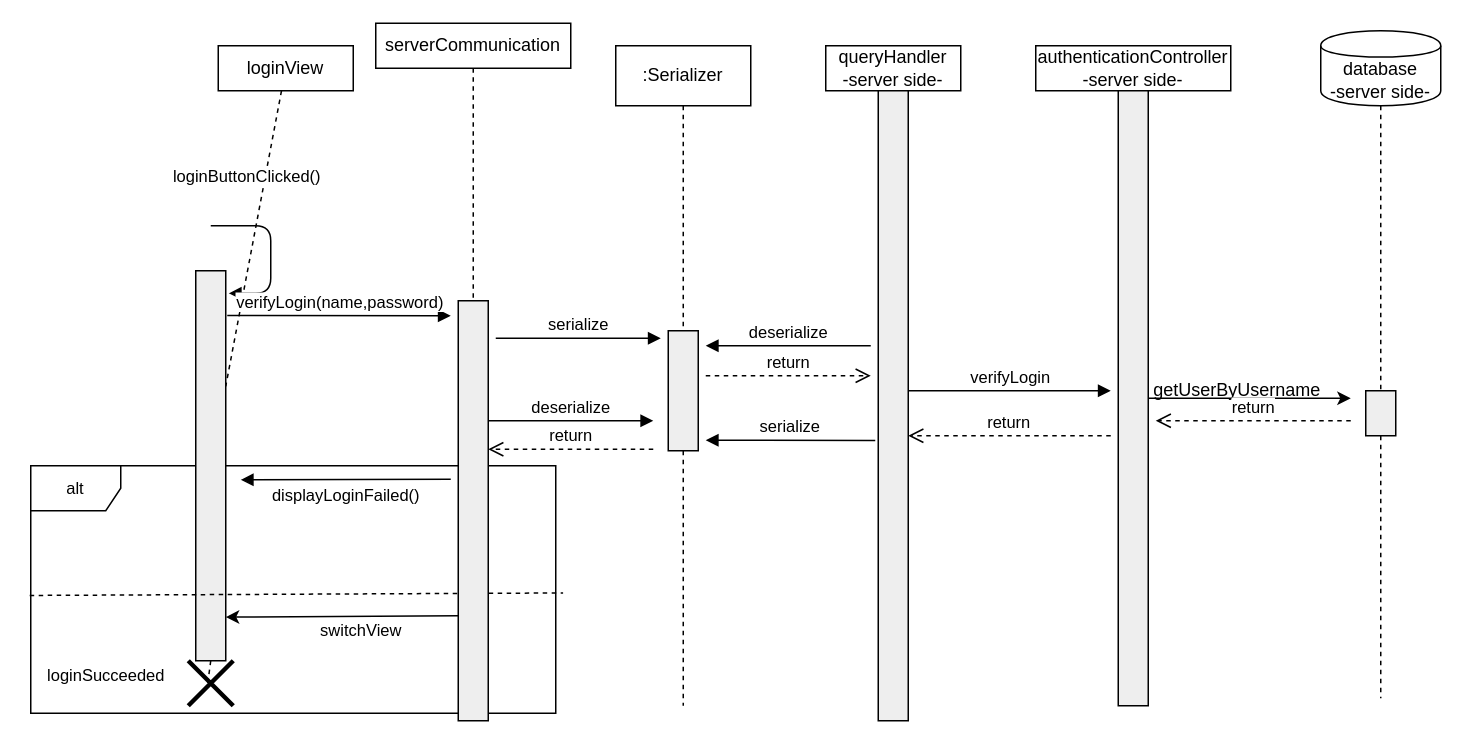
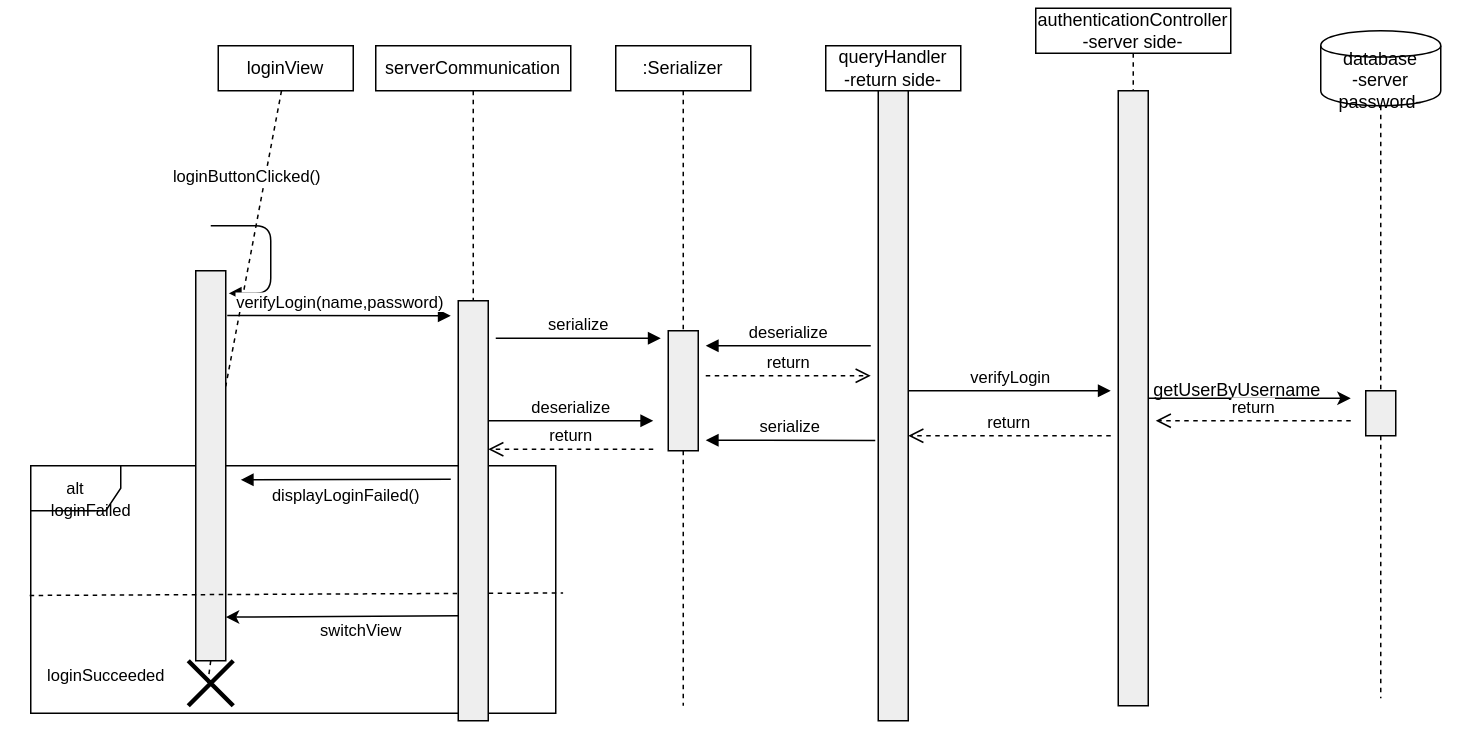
  <mxCell id="0" />
  <mxCell id="1" parent="0" />
  <mxCell id="2" value="alt" style="shape=umlFrame;whiteSpace=wrap;html=1;fontSize=11;" parent="1" vertex="1"><mxGeometry x="20" y="310" width="350" height="165" as="geometry" /></mxCell>
- <mxCell id="3" value=":Serializer" style="shape=rect;html=1;whiteSpace=wrap;align=center;" parent="1" vertex="1"><mxGeometry x="410" y="30" width="90" height="40" as="geometry" /></mxCell>
+ <mxCell id="3" value=":Serializer" style="shape=rect;html=1;whiteSpace=wrap;align=center;" parent="1" vertex="1"><mxGeometry x="410" y="30" width="90" height="30" as="geometry" /></mxCell>
  <mxCell id="4" value="" style="edgeStyle=none;html=1;dashed=1;endArrow=none;align=center;verticalAlign=bottom;exitX=0.5;exitY=1;" parent="1" source="8" edge="1"><mxGeometry x="1" relative="1" as="geometry"><mxPoint x="455" y="470" as="targetPoint" /></mxGeometry></mxCell>
  <mxCell id="5" value="loginView" style="shape=rect;html=1;whiteSpace=wrap;align=center;" parent="1" vertex="1"><mxGeometry x="145" y="30" width="90" height="30" as="geometry" /></mxCell>
  <mxCell id="6" value="" style="edgeStyle=none;html=1;dashed=1;endArrow=none;" parent="1" source="5" target="7" edge="1"><mxGeometry relative="1" as="geometry" /></mxCell>
  <mxCell id="7" value="" style="shape=rect;html=1;fillColor=#eeeeee;" parent="1" vertex="1"><mxGeometry x="130" y="180" width="20" height="260" as="geometry" /></mxCell>
  <mxCell id="8" value="" style="shape=rect;html=1;fillColor=#eeeeee;" parent="1" vertex="1"><mxGeometry x="445" y="220" width="20" height="80" as="geometry" /></mxCell>
  <mxCell id="9" value="" style="edgeStyle=none;html=1;dashed=1;endArrow=none;align=center;verticalAlign=bottom;exitX=0.5;exitY=1;" parent="1" source="3" target="8" edge="1"><mxGeometry x="1" relative="1" as="geometry"><mxPoint x="455" y="420" as="targetPoint" /><mxPoint x="455" y="60" as="sourcePoint" /></mxGeometry></mxCell>
  <mxCell id="10" value="loginButtonClicked()" style="html=1;verticalAlign=bottom;endArrow=block;entryX=1.1;entryY=0.058;entryDx=0;entryDy=0;entryPerimeter=0;" parent="1" target="7" edge="1"><mxGeometry x="-0.508" y="14" width="80" relative="1" as="geometry"><mxPoint x="140" y="150" as="sourcePoint" /><mxPoint x="149" y="239" as="targetPoint" /><Array as="points"><mxPoint x="180" y="150" /><mxPoint x="180" y="195" /></Array><mxPoint x="-4" y="-10" as="offset" /></mxGeometry></mxCell>
+ <mxCell id="11" value="loginFailed&lt;br&gt;" style="text;html=1;align=center;verticalAlign=middle;resizable=0;points=[];autosize=1;fontSize=11;" parent="1" vertex="1"><mxGeometry x="25" y="330" width="70" height="20" as="geometry" /></mxCell>
  <mxCell id="12" value="" style="endArrow=none;dashed=1;html=1;fontSize=11;exitX=-0.002;exitY=0.524;exitDx=0;exitDy=0;exitPerimeter=0;entryX=1.014;entryY=0.514;entryDx=0;entryDy=0;entryPerimeter=0;" parent="1" source="2" target="2" edge="1"><mxGeometry width="50" height="50" relative="1" as="geometry"><mxPoint x="380" y="260" as="sourcePoint" /><mxPoint x="407" y="380" as="targetPoint" /></mxGeometry></mxCell>
  <mxCell id="13" value="loginSucceeded" style="text;html=1;align=center;verticalAlign=middle;resizable=0;points=[];autosize=1;fontSize=11;" parent="1" vertex="1"><mxGeometry x="25" y="440" width="90" height="20" as="geometry" /></mxCell>
- <mxCell id="14" value="authenticationController&lt;br&gt;-server side-" style="shape=rect;html=1;whiteSpace=wrap;align=center;" parent="1" vertex="1"><mxGeometry x="690" y="30" width="130" height="30" as="geometry" /></mxCell>
+ <mxCell id="14" value="authenticationController&lt;br&gt;-server side-" style="shape=rect;html=1;whiteSpace=wrap;align=center;" parent="1" vertex="1"><mxGeometry x="690" y="5" width="130" height="30" as="geometry" /></mxCell>
  <mxCell id="15" value="" style="edgeStyle=none;html=1;dashed=1;endArrow=none;align=center;verticalAlign=bottom;exitX=0.5;exitY=1;" parent="1" source="16" edge="1"><mxGeometry x="1" relative="1" as="geometry"><mxPoint x="755" y="470" as="targetPoint" /></mxGeometry></mxCell>
  <mxCell id="16" value="" style="shape=rect;html=1;fillColor=#eeeeee;" parent="1" vertex="1"><mxGeometry x="745" y="60" width="20" height="410" as="geometry" /></mxCell>
  <mxCell id="17" value="" style="edgeStyle=none;html=1;dashed=1;endArrow=none;align=center;verticalAlign=bottom;exitX=0.5;exitY=1;" parent="1" source="14" target="16" edge="1"><mxGeometry x="1" relative="1" as="geometry"><mxPoint x="755" y="420" as="targetPoint" /><mxPoint x="755" y="60" as="sourcePoint" /></mxGeometry></mxCell>
  <mxCell id="18" value="verifyLogin(name,password)" style="html=1;verticalAlign=bottom;endArrow=block;fontSize=11;exitX=1.05;exitY=0.115;exitDx=0;exitDy=0;exitPerimeter=0;" parent="1" source="7" edge="1"><mxGeometry width="80" relative="1" as="geometry"><mxPoint x="150" y="260" as="sourcePoint" /><mxPoint x="300" y="210" as="targetPoint" /></mxGeometry></mxCell>
  <mxCell id="19" value="displayLoginFailed()" style="html=1;verticalAlign=bottom;endArrow=block;fontSize=11;entryX=0.4;entryY=0.057;entryDx=0;entryDy=0;entryPerimeter=0;" parent="1" target="2" edge="1"><mxGeometry y="20" width="80" relative="1" as="geometry"><mxPoint x="300" y="319" as="sourcePoint" /><mxPoint x="160" y="300" as="targetPoint" /><Array as="points" /><mxPoint as="offset" /></mxGeometry></mxCell>
  <mxCell id="20" value="" style="shape=umlDestroy;whiteSpace=wrap;html=1;strokeWidth=3;fontSize=11;" parent="1" vertex="1"><mxGeometry x="125" y="440" width="30" height="30" as="geometry" /></mxCell>
  <mxCell id="21" value="" style="edgeStyle=none;html=1;dashed=1;endArrow=none;align=center;verticalAlign=bottom;exitX=0.5;exitY=1;" parent="1" source="7" edge="1"><mxGeometry x="1" relative="1" as="geometry"><mxPoint x="138" y="455" as="targetPoint" /><mxPoint x="140" y="430" as="sourcePoint" /></mxGeometry></mxCell>
- <mxCell id="22" value="serverCommunication" style="shape=rect;html=1;whiteSpace=wrap;align=center;" parent="1" vertex="1"><mxGeometry x="250" y="15" width="130" height="30" as="geometry" /></mxCell>
+ <mxCell id="22" value="serverCommunication" style="shape=rect;html=1;whiteSpace=wrap;align=center;" parent="1" vertex="1"><mxGeometry x="250" y="30" width="130" height="30" as="geometry" /></mxCell>
  <mxCell id="23" value="" style="edgeStyle=none;html=1;dashed=1;endArrow=none;align=center;verticalAlign=bottom;exitX=0.5;exitY=1;" parent="1" source="24" edge="1"><mxGeometry x="1" relative="1" as="geometry"><mxPoint x="315" y="470" as="targetPoint" /></mxGeometry></mxCell>
  <mxCell id="24" value="" style="shape=rect;html=1;fillColor=#eeeeee;" parent="1" vertex="1"><mxGeometry x="305" y="200" width="20" height="280" as="geometry" /></mxCell>
  <mxCell id="25" value="" style="edgeStyle=none;html=1;dashed=1;endArrow=none;align=center;verticalAlign=bottom;exitX=0.5;exitY=1;" parent="1" source="22" target="24" edge="1"><mxGeometry x="1" relative="1" as="geometry"><mxPoint x="335" y="420" as="targetPoint" /><mxPoint x="335" y="60" as="sourcePoint" /></mxGeometry></mxCell>
  <mxCell id="26" value="serialize" style="html=1;verticalAlign=bottom;endArrow=block;" parent="1" edge="1"><mxGeometry width="80" relative="1" as="geometry"><mxPoint x="330" y="225" as="sourcePoint" /><mxPoint x="440" y="225" as="targetPoint" /></mxGeometry></mxCell>
- <mxCell id="27" value="queryHandler&lt;br&gt;-server side-" style="shape=rect;html=1;whiteSpace=wrap;align=center;" parent="1" vertex="1"><mxGeometry x="550" y="30" width="90" height="30" as="geometry" /></mxCell>
+ <mxCell id="27" value="queryHandler&lt;br&gt;-return side-" style="shape=rect;html=1;whiteSpace=wrap;align=center;" parent="1" vertex="1"><mxGeometry x="550" y="30" width="90" height="30" as="geometry" /></mxCell>
  <mxCell id="28" value="" style="edgeStyle=none;html=1;dashed=1;endArrow=none;align=center;verticalAlign=bottom;exitX=0.5;exitY=1;" parent="1" source="29" edge="1"><mxGeometry x="1" relative="1" as="geometry"><mxPoint x="595" y="470" as="targetPoint" /></mxGeometry></mxCell>
  <mxCell id="29" value="" style="shape=rect;html=1;fillColor=#eeeeee;" parent="1" vertex="1"><mxGeometry x="585" y="60" width="20" height="420" as="geometry" /></mxCell>
  <mxCell id="30" value="" style="edgeStyle=none;html=1;dashed=1;endArrow=none;align=center;verticalAlign=bottom;exitX=0.5;exitY=1;" parent="1" source="27" target="29" edge="1"><mxGeometry x="1" relative="1" as="geometry"><mxPoint x="595" y="420" as="targetPoint" /><mxPoint x="595" y="60" as="sourcePoint" /></mxGeometry></mxCell>
  <mxCell id="31" value="deserialize" style="html=1;verticalAlign=bottom;endArrow=block;" parent="1" edge="1"><mxGeometry width="80" relative="1" as="geometry"><mxPoint x="580" y="230" as="sourcePoint" /><mxPoint x="470" y="230" as="targetPoint" /></mxGeometry></mxCell>
  <mxCell id="32" value="verifyLogin" style="html=1;verticalAlign=bottom;endArrow=block;" parent="1" edge="1"><mxGeometry width="80" relative="1" as="geometry"><mxPoint x="605" y="260" as="sourcePoint" /><mxPoint x="740" y="260" as="targetPoint" /></mxGeometry></mxCell>
  <mxCell id="33" value="return" style="html=1;verticalAlign=bottom;endArrow=open;dashed=1;endSize=8;" parent="1" edge="1"><mxGeometry relative="1" as="geometry"><mxPoint x="740" y="290" as="sourcePoint" /><mxPoint x="605" y="290" as="targetPoint" /></mxGeometry></mxCell>
  <mxCell id="34" value="return" style="html=1;verticalAlign=bottom;endArrow=open;dashed=1;endSize=8;" parent="1" edge="1"><mxGeometry relative="1" as="geometry"><mxPoint x="435" y="299" as="sourcePoint" /><mxPoint x="325" y="299" as="targetPoint" /></mxGeometry></mxCell>
  <mxCell id="35" value="" style="endArrow=classic;html=1;exitX=0;exitY=0.75;exitDx=0;exitDy=0;entryX=1;entryY=0.888;entryDx=0;entryDy=0;entryPerimeter=0;" parent="1" source="24" target="7" edge="1"><mxGeometry width="50" height="50" relative="1" as="geometry"><mxPoint x="380" y="290" as="sourcePoint" /><mxPoint x="430" y="240" as="targetPoint" /></mxGeometry></mxCell>
  <mxCell id="36" value="switchView" style="edgeLabel;html=1;align=center;verticalAlign=middle;resizable=0;points=[];" parent="35" vertex="1" connectable="0"><mxGeometry x="-0.277" y="5" relative="1" as="geometry"><mxPoint x="-9.03" y="4.68" as="offset" /></mxGeometry></mxCell>
- <mxCell id="37" value="database&lt;br&gt;-server side-&lt;br&gt;" style="shape=cylinder;whiteSpace=wrap;html=1;boundedLbl=1;backgroundOutline=1;" parent="1" vertex="1"><mxGeometry x="880" y="20" width="80" height="50" as="geometry" /></mxCell>
+ <mxCell id="37" value="database&lt;br&gt;-server password-&lt;br&gt;" style="shape=cylinder;whiteSpace=wrap;html=1;boundedLbl=1;backgroundOutline=1;" parent="1" vertex="1"><mxGeometry x="880" y="20" width="80" height="50" as="geometry" /></mxCell>
  <mxCell id="38" value="" style="edgeStyle=none;html=1;dashed=1;endArrow=none;align=center;verticalAlign=bottom;exitX=0.5;exitY=1;" parent="1" source="39" edge="1"><mxGeometry x="1" relative="1" as="geometry"><mxPoint x="920" y="465" as="targetPoint" /></mxGeometry></mxCell>
  <mxCell id="39" value="" style="shape=rect;html=1;fillColor=#eeeeee;" parent="1" vertex="1"><mxGeometry x="910" y="260" width="20" height="30" as="geometry" /></mxCell>
  <mxCell id="40" value="" style="edgeStyle=none;html=1;dashed=1;endArrow=none;align=center;verticalAlign=bottom;" parent="1" target="39" edge="1"><mxGeometry x="1" relative="1" as="geometry"><mxPoint x="920" y="415" as="targetPoint" /><mxPoint x="920" y="70" as="sourcePoint" /></mxGeometry></mxCell>
  <mxCell id="41" value="" style="endArrow=classic;html=1;exitX=1;exitY=0.5;exitDx=0;exitDy=0;" parent="1" source="16" edge="1"><mxGeometry width="50" height="50" relative="1" as="geometry"><mxPoint x="380" y="290" as="sourcePoint" /><mxPoint x="900" y="265" as="targetPoint" /></mxGeometry></mxCell>
  <mxCell id="42" value="getUserByUsername" style="text;html=1;align=center;verticalAlign=middle;resizable=0;points=[];autosize=1;" parent="1" vertex="1"><mxGeometry x="759" y="250" width="130" height="20" as="geometry" /></mxCell>
  <mxCell id="43" value="return" style="html=1;verticalAlign=bottom;endArrow=open;dashed=1;endSize=8;" parent="1" edge="1"><mxGeometry relative="1" as="geometry"><mxPoint x="900" y="280" as="sourcePoint" /><mxPoint x="770" y="280" as="targetPoint" /></mxGeometry></mxCell>
  <mxCell id="44" value="return" style="html=1;verticalAlign=bottom;endArrow=open;dashed=1;endSize=8;" edge="1" parent="1"><mxGeometry relative="1" as="geometry"><mxPoint x="470" y="250" as="sourcePoint" /><mxPoint x="580" y="250" as="targetPoint" /></mxGeometry></mxCell>
  <mxCell id="45" value="deserialize" style="html=1;verticalAlign=bottom;endArrow=block;" edge="1" parent="1"><mxGeometry width="80" relative="1" as="geometry"><mxPoint x="325" y="280" as="sourcePoint" /><mxPoint x="435" y="280" as="targetPoint" /></mxGeometry></mxCell>
  <mxCell id="46" value="serialize" style="html=1;verticalAlign=bottom;endArrow=block;exitX=-0.1;exitY=0.555;exitDx=0;exitDy=0;exitPerimeter=0;" edge="1" parent="1" source="29"><mxGeometry width="80" relative="1" as="geometry"><mxPoint x="340" y="400" as="sourcePoint" /><mxPoint x="470" y="293" as="targetPoint" /></mxGeometry></mxCell>
